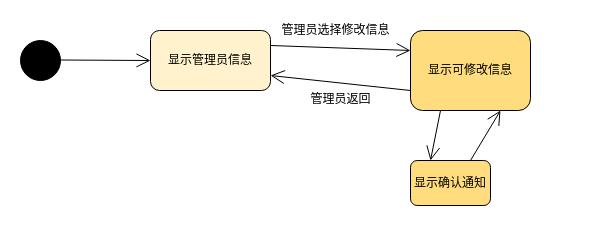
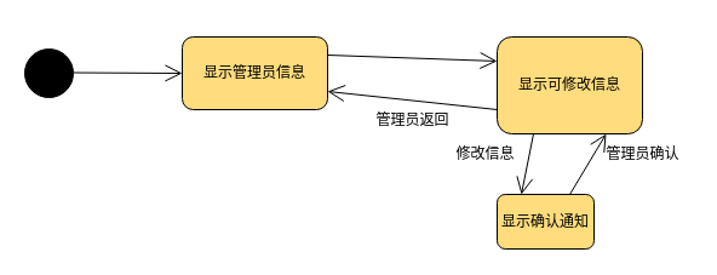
  <mxCell id="0" />
  <mxCell id="1" parent="0" />
  <mxCell id="2" value="" style="ellipse;whiteSpace=wrap;html=1;aspect=fixed;fillColor=#000000;" parent="1" vertex="1"><mxGeometry x="20" y="40" width="40" height="40" as="geometry" /></mxCell>
- <mxCell id="3" value="显示管理员信息" style="rounded=1;whiteSpace=wrap;html=1;fillColor=#fff2cc;" parent="1" vertex="1"><mxGeometry x="150" y="30" width="120" height="60" as="geometry" /></mxCell>
+ <mxCell id="3" value="显示管理员信息" style="rounded=1;whiteSpace=wrap;html=1;fillColor=#FFDC7D;" parent="1" vertex="1"><mxGeometry x="150" y="30" width="120" height="60" as="geometry" /></mxCell>
  <mxCell id="4" value="显示可修改信息" style="rounded=1;whiteSpace=wrap;html=1;fillColor=#FFDC7D;" parent="1" vertex="1"><mxGeometry x="410" y="30" width="120" height="80" as="geometry" /></mxCell>
  <mxCell id="5" value="显示确认通知" style="rounded=1;whiteSpace=wrap;html=1;fillColor=#FFDC7D;" parent="1" vertex="1"><mxGeometry x="410" y="160" width="80" height="45" as="geometry" /></mxCell>
  <mxCell id="6" value="" style="endArrow=open;endFill=1;endSize=12;html=1;exitX=1;exitY=0.25;exitDx=0;exitDy=0;entryX=0;entryY=0.25;entryDx=0;entryDy=0;" parent="1" source="3" target="4" edge="1"><mxGeometry width="160" relative="1" as="geometry"><mxPoint x="280" y="49.5" as="sourcePoint" /><mxPoint x="350" y="50" as="targetPoint" /></mxGeometry></mxCell>
- <mxCell id="7" value="管理员选择修改信息" style="text;html=1;align=center;verticalAlign=middle;resizable=0;points=[];autosize=1;" parent="1" vertex="1"><mxGeometry x="275" y="20" width="120" height="20" as="geometry" /></mxCell>
  <mxCell id="8" value="" style="endArrow=open;endFill=1;endSize=12;html=1;entryX=0.25;entryY=0;entryDx=0;entryDy=0;exitX=0.25;exitY=1;exitDx=0;exitDy=0;" parent="1" source="4" target="5" edge="1"><mxGeometry width="160" relative="1" as="geometry"><mxPoint x="240" y="110" as="sourcePoint" /><mxPoint x="400" y="110" as="targetPoint" /></mxGeometry></mxCell>
  <mxCell id="9" value="" style="endArrow=open;endFill=1;endSize=12;html=1;entryX=0.75;entryY=1;entryDx=0;entryDy=0;exitX=0.75;exitY=0;exitDx=0;exitDy=0;" parent="1" source="5" target="4" edge="1"><mxGeometry width="160" relative="1" as="geometry"><mxPoint x="500" y="150" as="sourcePoint" /><mxPoint x="410" y="70" as="targetPoint" /></mxGeometry></mxCell>
+ <mxCell id="10" value="修改信息" style="text;html=1;align=center;verticalAlign=middle;resizable=0;points=[];autosize=1;" parent="1" vertex="1"><mxGeometry x="370" y="117" width="60" height="20" as="geometry" /></mxCell>
+ <mxCell id="11" value="管理员确认" style="text;html=1;align=center;verticalAlign=middle;resizable=0;points=[];autosize=1;" parent="1" vertex="1"><mxGeometry x="490" y="117" width="80" height="20" as="geometry" /></mxCell>
  <mxCell id="12" value="" style="endArrow=open;endFill=1;endSize=12;html=1;entryX=1;entryY=0.75;entryDx=0;entryDy=0;exitX=0;exitY=0.75;exitDx=0;exitDy=0;" parent="1" source="4" target="3" edge="1"><mxGeometry width="160" relative="1" as="geometry"><mxPoint x="250" y="70" as="sourcePoint" /><mxPoint x="410" y="70" as="targetPoint" /></mxGeometry></mxCell>
  <mxCell id="13" value="管理员返回" style="text;html=1;align=center;verticalAlign=middle;resizable=0;points=[];autosize=1;" parent="1" vertex="1"><mxGeometry x="300" y="89" width="80" height="20" as="geometry" /></mxCell>
  <mxCell id="14" value="" style="endArrow=open;endFill=1;endSize=12;html=1;" parent="1" edge="1"><mxGeometry width="160" relative="1" as="geometry"><mxPoint x="60" y="59.5" as="sourcePoint" /><mxPoint x="150" y="60" as="targetPoint" /></mxGeometry></mxCell>
